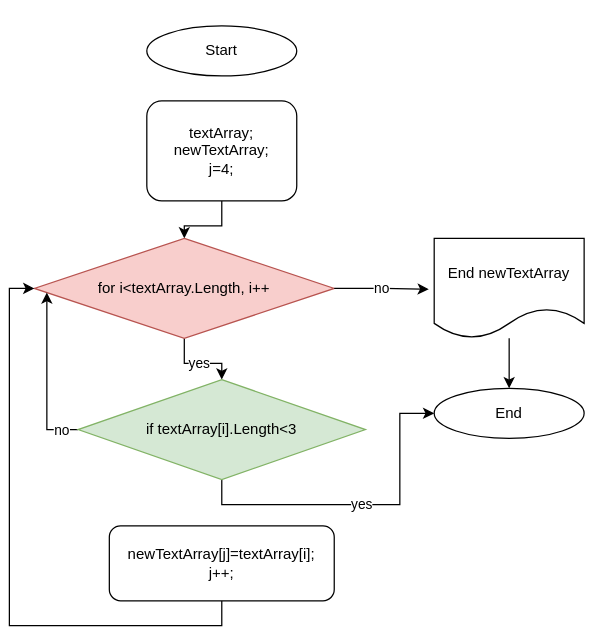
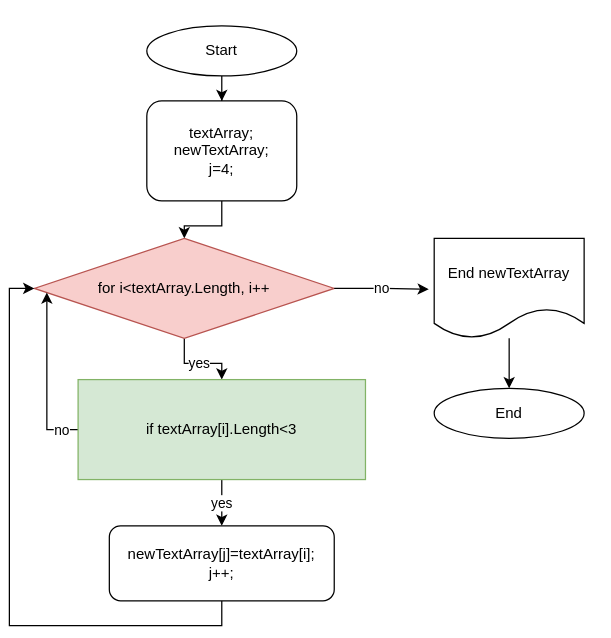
  <mxCell id="0" />
  <mxCell id="1" parent="0" />
+ <mxCell id="2" style="edgeStyle=orthogonalEdgeStyle;rounded=0;orthogonalLoop=1;jettySize=auto;html=1;exitX=0.5;exitY=1;exitDx=0;exitDy=0;" edge="1" parent="1" source="3" target="5"><mxGeometry relative="1" as="geometry" /></mxCell>
  <mxCell id="3" value="Start" style="ellipse;whiteSpace=wrap;html=1;" vertex="1" parent="1"><mxGeometry x="110" y="20" width="120" height="40" as="geometry" /></mxCell>
  <mxCell id="4" style="edgeStyle=orthogonalEdgeStyle;rounded=0;orthogonalLoop=1;jettySize=auto;html=1;exitX=0.5;exitY=1;exitDx=0;exitDy=0;" edge="1" parent="1" source="5" target="7"><mxGeometry relative="1" as="geometry" /></mxCell>
  <mxCell id="5" value="textArray;&lt;br&gt;newTextArray;&lt;br&gt;j=4;" style="rounded=1;whiteSpace=wrap;html=1;" vertex="1" parent="1"><mxGeometry x="110" y="80" width="120" height="80" as="geometry" /></mxCell>
  <mxCell id="6" value="yes" style="edgeStyle=orthogonalEdgeStyle;rounded=0;orthogonalLoop=1;jettySize=auto;html=1;exitX=0.5;exitY=1;exitDx=0;exitDy=0;entryX=0.5;entryY=0;entryDx=0;entryDy=0;" edge="1" parent="1" source="7" target="12"><mxGeometry relative="1" as="geometry" /></mxCell>
  <mxCell id="7" value="for i&amp;lt;textArray.Length, i++" style="rhombus;whiteSpace=wrap;html=1;fillColor=#f8cecc;strokeColor=#b85450;" vertex="1" parent="1"><mxGeometry x="20" y="190" width="240" height="80" as="geometry" /></mxCell>
- <mxCell id="8" value="yes" style="edgeStyle=orthogonalEdgeStyle;rounded=0;orthogonalLoop=1;jettySize=auto;html=1;exitX=0.5;exitY=1;exitDx=0;exitDy=0;" edge="1" parent="1" source="12" target="17"><mxGeometry relative="1" as="geometry" /></mxCell>
+ <mxCell id="8" value="yes" style="edgeStyle=orthogonalEdgeStyle;rounded=0;orthogonalLoop=1;jettySize=auto;html=1;exitX=0.5;exitY=1;exitDx=0;exitDy=0;entryX=0.5;entryY=0;entryDx=0;entryDy=0;" edge="1" parent="1" source="12" target="14"><mxGeometry relative="1" as="geometry" /></mxCell>
  <mxCell id="9" style="edgeStyle=orthogonalEdgeStyle;rounded=0;orthogonalLoop=1;jettySize=auto;html=1;exitX=0;exitY=0.5;exitDx=0;exitDy=0;" edge="1" parent="1" source="12" target="7"><mxGeometry relative="1" as="geometry"><Array as="points"><mxPoint x="30" y="343" /><mxPoint x="30" y="230" /></Array></mxGeometry></mxCell>
  <mxCell id="10" value="no" style="edgeLabel;html=1;align=center;verticalAlign=middle;resizable=0;points=[];" vertex="1" connectable="0" parent="9"><mxGeometry x="-0.899" y="1" relative="1" as="geometry"><mxPoint x="-7" y="-1" as="offset" /></mxGeometry></mxCell>
  <mxCell id="11" value="no" style="edgeStyle=orthogonalEdgeStyle;rounded=0;orthogonalLoop=1;jettySize=auto;html=1;entryX=-0.036;entryY=0.508;entryDx=0;entryDy=0;entryPerimeter=0;" edge="1" parent="1" source="7" target="16"><mxGeometry relative="1" as="geometry"><mxPoint x="310" y="343" as="targetPoint" /></mxGeometry></mxCell>
- <mxCell id="12" value="if textArray[i].Length&amp;lt;3" style="rhombus;whiteSpace=wrap;html=1;fillColor=#d5e8d4;strokeColor=#82b366;" vertex="1" parent="1"><mxGeometry x="55" y="303" width="230" height="80" as="geometry" /></mxCell>
+ <mxCell id="12" value="if textArray[i].Length&amp;lt;3" style="whiteSpace=wrap;html=1;fillColor=#d5e8d4;strokeColor=#82b366;rounded=0;" vertex="1" parent="1"><mxGeometry x="55" y="303" width="230" height="80" as="geometry" /></mxCell>
  <mxCell id="13" style="edgeStyle=orthogonalEdgeStyle;rounded=0;orthogonalLoop=1;jettySize=auto;html=1;exitX=0.5;exitY=1;exitDx=0;exitDy=0;entryX=0;entryY=0.5;entryDx=0;entryDy=0;" edge="1" parent="1" source="14" target="7"><mxGeometry relative="1" as="geometry" /></mxCell>
  <mxCell id="14" value="newTextArray[j]=textArray[i];&lt;br&gt;j++;" style="rounded=1;whiteSpace=wrap;html=1;" vertex="1" parent="1"><mxGeometry x="80" y="420" width="180" height="60" as="geometry" /></mxCell>
  <mxCell id="15" value="" style="edgeStyle=orthogonalEdgeStyle;rounded=0;orthogonalLoop=1;jettySize=auto;html=1;" edge="1" parent="1" source="16" target="17"><mxGeometry relative="1" as="geometry" /></mxCell>
  <mxCell id="16" value="End newTextArray" style="shape=document;whiteSpace=wrap;html=1;boundedLbl=1;" vertex="1" parent="1"><mxGeometry x="340" y="190" width="120" height="80" as="geometry" /></mxCell>
  <mxCell id="17" value="End" style="ellipse;whiteSpace=wrap;html=1;" vertex="1" parent="1"><mxGeometry x="340" y="310" width="120" height="40" as="geometry" /></mxCell>
